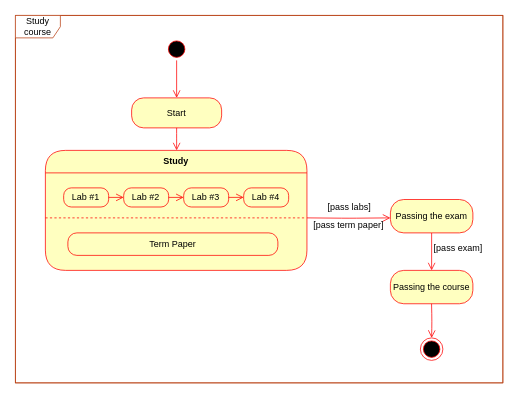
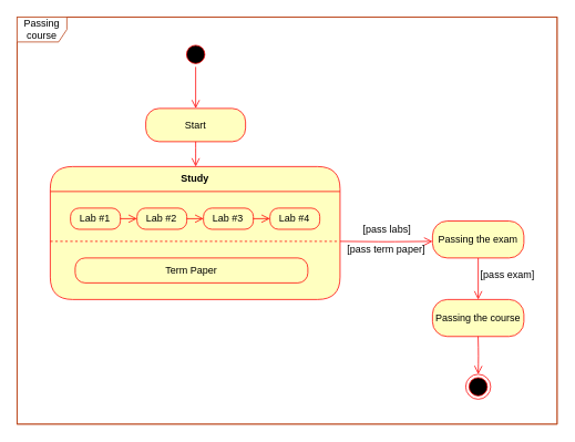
  <mxCell id="0" />
  <mxCell id="1" parent="0" />
  <mxCell id="2" value="" style="rounded=0;whiteSpace=wrap;html=1;strokeColor=#B84014;" vertex="1" parent="1"><mxGeometry x="20" y="20" width="650" height="490" as="geometry" /></mxCell>
  <mxCell id="3" value="" style="ellipse;html=1;shape=startState;fillColor=#000000;strokeColor=#ff0000;" vertex="1" parent="1"><mxGeometry x="220" y="50" width="30" height="30" as="geometry" /></mxCell>
  <mxCell id="4" value="" style="edgeStyle=orthogonalEdgeStyle;html=1;verticalAlign=bottom;endArrow=open;endSize=8;strokeColor=#ff0000;entryX=0.5;entryY=0;entryDx=0;entryDy=0;" edge="1" source="3" parent="1" target="6"><mxGeometry relative="1" as="geometry"><mxPoint x="235" y="100" as="targetPoint" /></mxGeometry></mxCell>
  <mxCell id="5" value="Study" style="swimlane;html=1;fontStyle=1;align=center;verticalAlign=middle;childLayout=stackLayout;horizontal=1;startSize=30;horizontalStack=0;resizeParent=0;resizeLast=1;container=0;fontColor=#000000;collapsible=0;rounded=1;arcSize=30;strokeColor=#ff0000;fillColor=#ffffc0;swimlaneFillColor=#ffffc0;dropTarget=0;" vertex="1" parent="1"><mxGeometry x="60" y="200" width="348.75" height="160" as="geometry" /></mxCell>
  <mxCell id="6" value="Start" style="rounded=1;whiteSpace=wrap;html=1;arcSize=40;fontColor=#000000;fillColor=#ffffc0;strokeColor=#ff0000;" vertex="1" parent="1"><mxGeometry x="175" y="130" width="120" height="40" as="geometry" /></mxCell>
  <mxCell id="7" value="" style="edgeStyle=orthogonalEdgeStyle;html=1;verticalAlign=bottom;endArrow=open;endSize=8;strokeColor=#ff0000;" edge="1" source="6" parent="1"><mxGeometry relative="1" as="geometry"><mxPoint x="235" y="200" as="targetPoint" /></mxGeometry></mxCell>
  <mxCell id="8" value="Term Paper" style="rounded=1;whiteSpace=wrap;html=1;arcSize=40;fontColor=#000000;fillColor=#ffffc0;strokeColor=#ff0000;" vertex="1" parent="1"><mxGeometry x="90" y="310" width="280" height="30" as="geometry" /></mxCell>
  <mxCell id="9" value="Lab #1" style="rounded=1;whiteSpace=wrap;html=1;arcSize=40;fontColor=#000000;fillColor=#ffffc0;strokeColor=#ff0000;" vertex="1" parent="1"><mxGeometry x="84.38" y="250" width="60" height="25.5" as="geometry" /></mxCell>
  <mxCell id="10" value="" style="edgeStyle=orthogonalEdgeStyle;html=1;verticalAlign=bottom;endArrow=open;endSize=8;strokeColor=#ff0000;entryX=0.5;entryY=0;entryDx=0;entryDy=0;" edge="1" parent="1" source="19" target="20"><mxGeometry relative="1" as="geometry"><mxPoint x="564.86" y="360" as="targetPoint" /><mxPoint x="564.86" y="290" as="sourcePoint" /><Array as="points" /></mxGeometry></mxCell>
  <mxCell id="11" value="" style="edgeStyle=orthogonalEdgeStyle;html=1;verticalAlign=bottom;endArrow=none;endSize=8;strokeColor=#ff0000;endFill=0;dashed=1;" edge="1" parent="1"><mxGeometry relative="1" as="geometry"><mxPoint x="407.5" y="290" as="targetPoint" /><mxPoint x="60" y="290" as="sourcePoint" /></mxGeometry></mxCell>
  <mxCell id="12" value="Lab #2" style="rounded=1;whiteSpace=wrap;html=1;arcSize=40;fontColor=#000000;fillColor=#ffffc0;strokeColor=#ff0000;" vertex="1" parent="1"><mxGeometry x="164.38" y="250" width="60" height="25.5" as="geometry" /></mxCell>
  <mxCell id="13" value="Lab #3" style="rounded=1;whiteSpace=wrap;html=1;arcSize=40;fontColor=#000000;fillColor=#ffffc0;strokeColor=#ff0000;" vertex="1" parent="1"><mxGeometry x="244.38" y="250" width="60" height="25.5" as="geometry" /></mxCell>
  <mxCell id="14" value="Lab #4" style="rounded=1;whiteSpace=wrap;html=1;arcSize=40;fontColor=#000000;fillColor=#ffffc0;strokeColor=#ff0000;" vertex="1" parent="1"><mxGeometry x="324.38" y="250" width="60" height="25.5" as="geometry" /></mxCell>
  <mxCell id="15" value="" style="edgeStyle=orthogonalEdgeStyle;html=1;verticalAlign=bottom;endArrow=open;endSize=8;strokeColor=#ff0000;exitX=1;exitY=0.5;exitDx=0;exitDy=0;" edge="1" parent="1" source="13"><mxGeometry relative="1" as="geometry"><mxPoint x="324.38" y="262.65" as="targetPoint" /><mxPoint x="310" y="263" as="sourcePoint" /><Array as="points"><mxPoint x="324" y="263" /></Array></mxGeometry></mxCell>
  <mxCell id="16" value="" style="edgeStyle=orthogonalEdgeStyle;html=1;verticalAlign=bottom;endArrow=open;endSize=8;strokeColor=#ff0000;exitX=1;exitY=0.5;exitDx=0;exitDy=0;" edge="1" parent="1"><mxGeometry relative="1" as="geometry"><mxPoint x="244.38" y="262.7" as="targetPoint" /><mxPoint x="224.38" y="262.8" as="sourcePoint" /><Array as="points"><mxPoint x="244" y="263.05" /></Array></mxGeometry></mxCell>
  <mxCell id="17" value="" style="edgeStyle=orthogonalEdgeStyle;html=1;verticalAlign=bottom;endArrow=open;endSize=8;strokeColor=#ff0000;exitX=1;exitY=0.5;exitDx=0;exitDy=0;" edge="1" parent="1"><mxGeometry relative="1" as="geometry"><mxPoint x="164.38" y="262.7" as="targetPoint" /><mxPoint x="144.38" y="262.8" as="sourcePoint" /><Array as="points"><mxPoint x="164" y="263.05" /></Array></mxGeometry></mxCell>
  <mxCell id="18" value="" style="edgeStyle=orthogonalEdgeStyle;html=1;verticalAlign=bottom;endArrow=open;endSize=8;strokeColor=#ff0000;entryX=0;entryY=0.551;entryDx=0;entryDy=0;entryPerimeter=0;" edge="1" parent="1" target="19"><mxGeometry relative="1" as="geometry"><mxPoint x="478.75" y="290" as="targetPoint" /><mxPoint x="408.75" y="290" as="sourcePoint" /></mxGeometry></mxCell>
  <mxCell id="19" value="Passing the exam" style="rounded=1;whiteSpace=wrap;html=1;arcSize=40;fontColor=#000000;fillColor=#ffffc0;strokeColor=#ff0000;" vertex="1" parent="1"><mxGeometry x="520" y="265.5" width="110" height="44.5" as="geometry" /></mxCell>
  <mxCell id="20" value="Passing the course" style="rounded=1;whiteSpace=wrap;html=1;arcSize=40;fontColor=#000000;fillColor=#ffffc0;strokeColor=#ff0000;" vertex="1" parent="1"><mxGeometry x="520" y="360" width="110" height="44.5" as="geometry" /></mxCell>
  <mxCell id="21" value="[pass labs]" style="text;html=1;align=center;verticalAlign=middle;resizable=0;points=[];autosize=1;" vertex="1" parent="1"><mxGeometry x="430" y="265.5" width="70" height="20" as="geometry" /></mxCell>
  <mxCell id="22" value="[pass t&lt;span&gt;erm paper&lt;/span&gt;]" style="text;html=1;align=center;verticalAlign=middle;resizable=0;points=[];autosize=1;" vertex="1" parent="1"><mxGeometry x="408.75" y="290" width="110" height="20" as="geometry" /></mxCell>
  <mxCell id="23" value="[pass exam]" style="text;html=1;align=center;verticalAlign=middle;resizable=0;points=[];autosize=1;" vertex="1" parent="1"><mxGeometry x="570" y="320" width="80" height="20" as="geometry" /></mxCell>
  <mxCell id="24" value="" style="ellipse;html=1;shape=endState;fillColor=#000000;strokeColor=#ff0000;" vertex="1" parent="1"><mxGeometry x="560" y="450" width="30" height="30" as="geometry" /></mxCell>
  <mxCell id="25" value="" style="edgeStyle=orthogonalEdgeStyle;html=1;verticalAlign=bottom;endArrow=open;endSize=8;strokeColor=#ff0000;entryX=0.5;entryY=0;entryDx=0;entryDy=0;" edge="1" parent="1" target="24"><mxGeometry relative="1" as="geometry"><mxPoint x="575" y="440" as="targetPoint" /><mxPoint x="574.9" y="404.5" as="sourcePoint" /><Array as="points" /></mxGeometry></mxCell>
- <mxCell id="26" value="Study course" style="shape=umlFrame;whiteSpace=wrap;html=1;strokeColor=#B84014;" vertex="1" parent="1"><mxGeometry x="20" y="20" width="650" height="490" as="geometry" /></mxCell>
+ <mxCell id="26" value="Passing course" style="shape=umlFrame;whiteSpace=wrap;html=1;strokeColor=#B84014;" vertex="1" parent="1"><mxGeometry x="20" y="20" width="650" height="490" as="geometry" /></mxCell>
